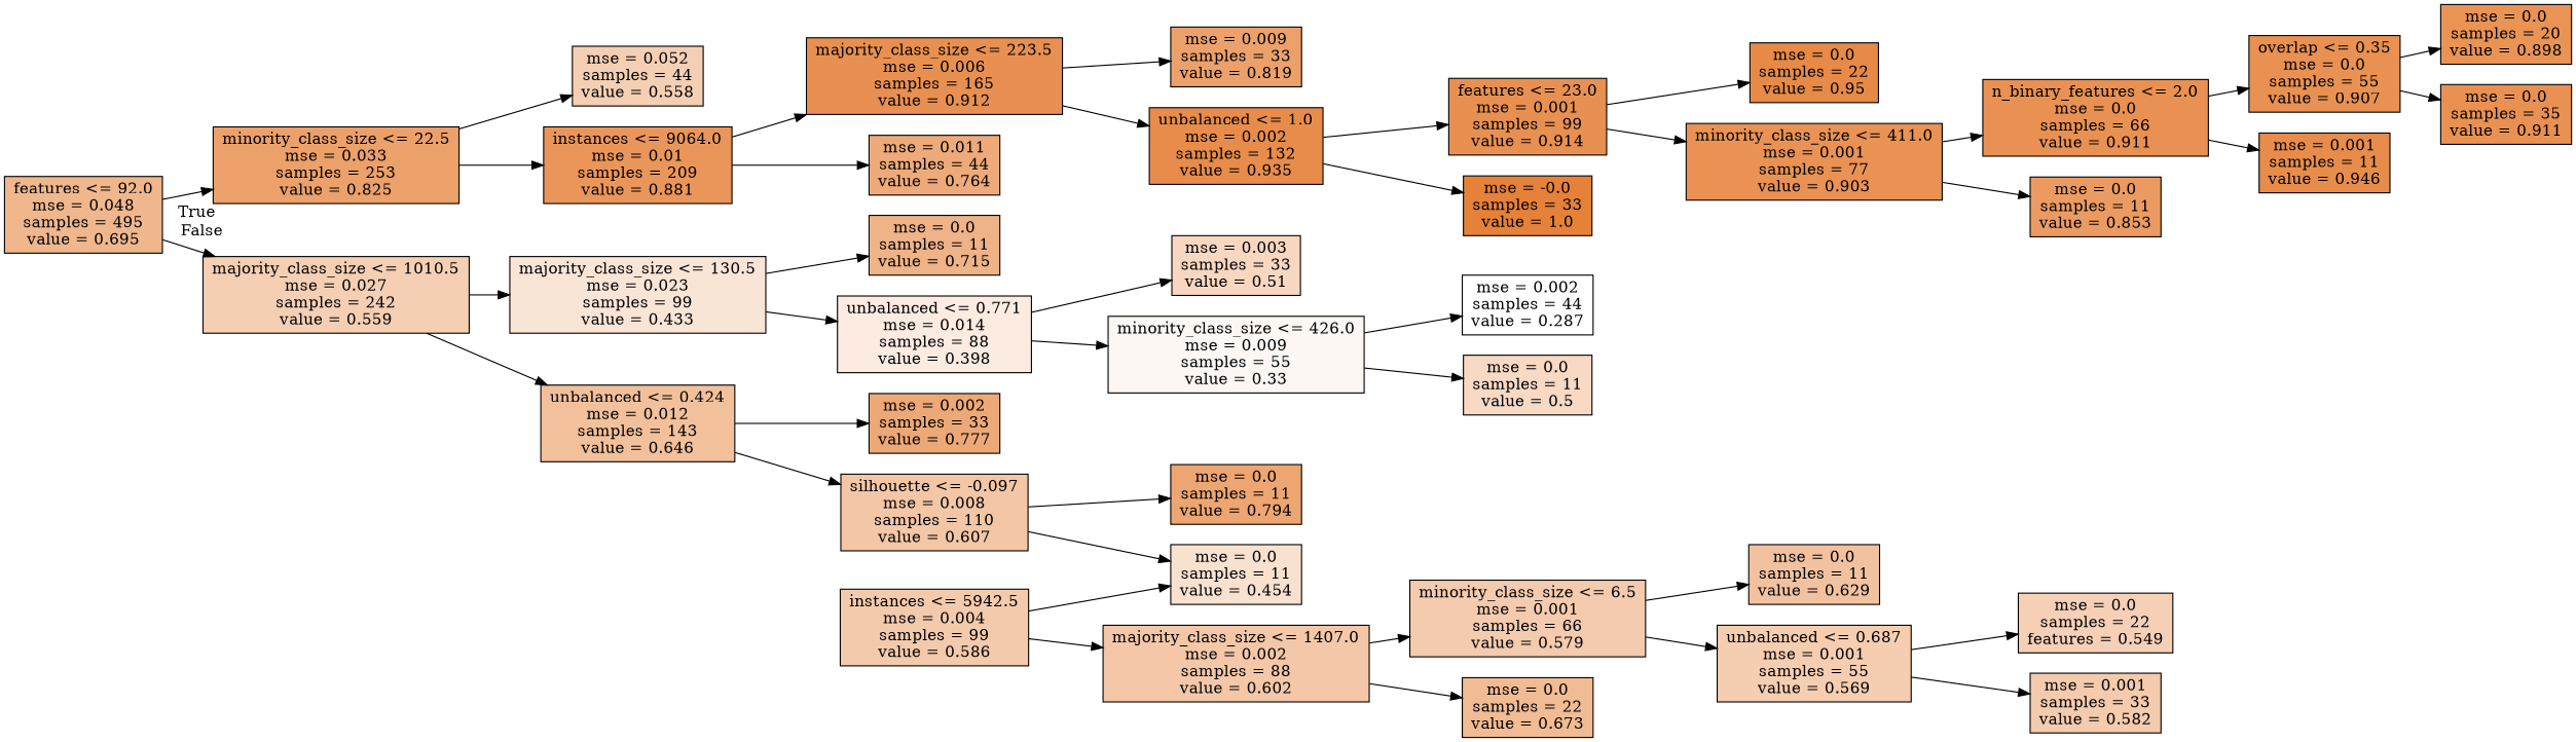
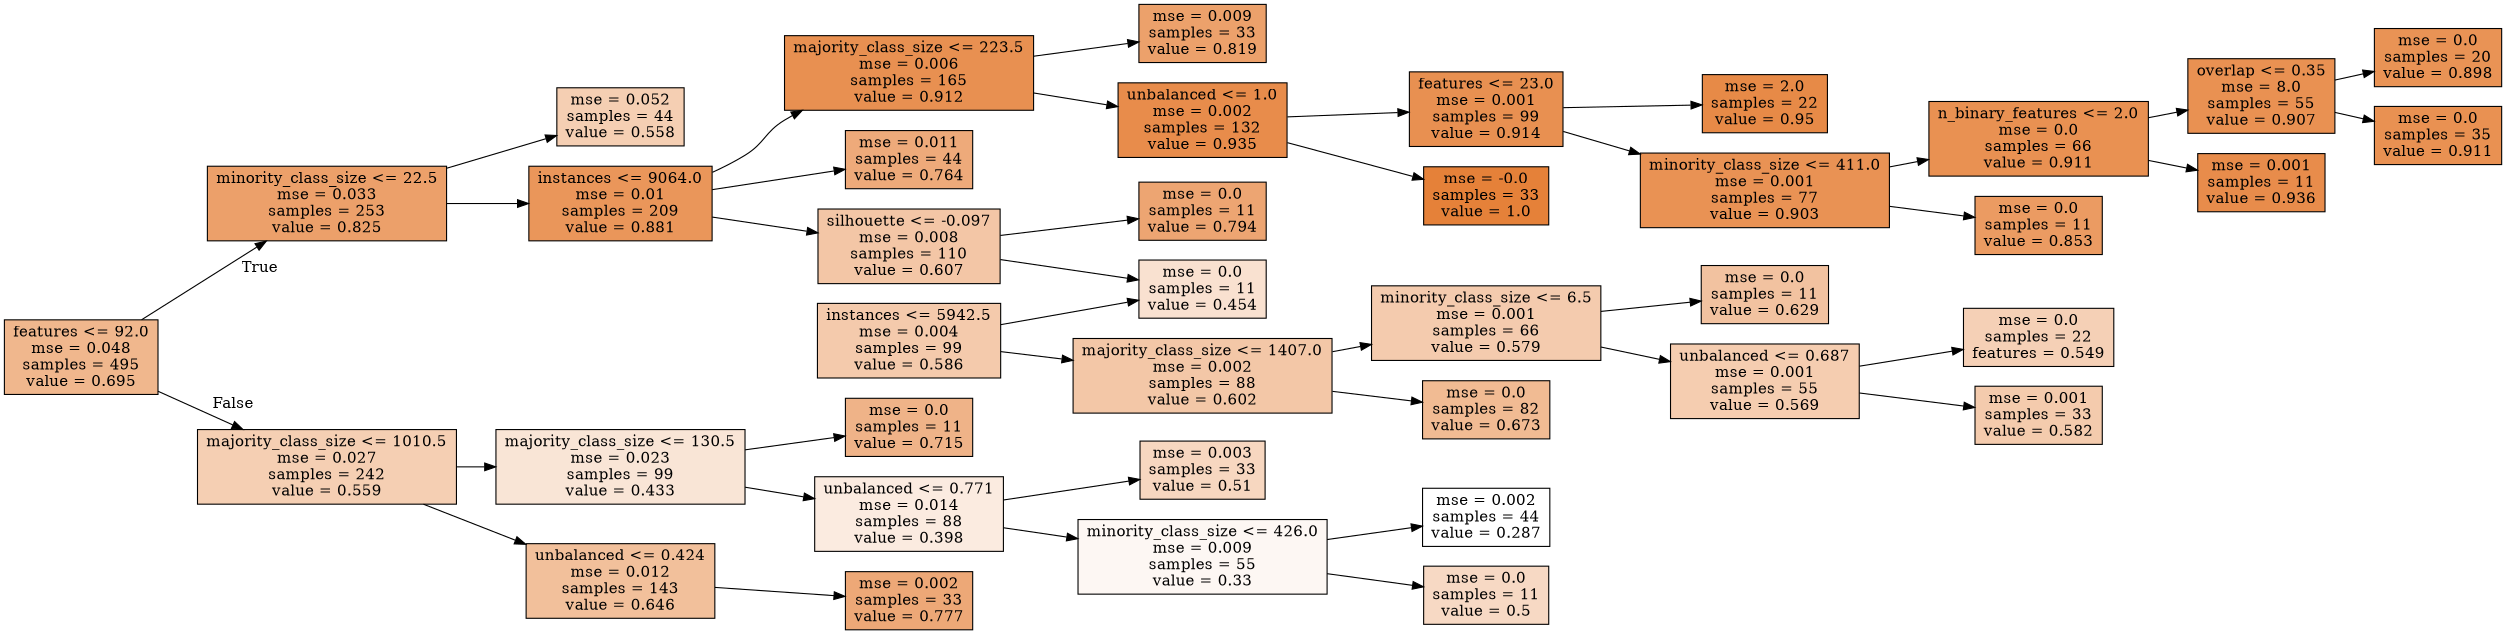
  digraph {
    rankdir=LR
    node [color=black fillcolor="#e5813961" shape=box style=filled]
    n1 [fillcolor="#e5813992" label="features <= 92.0\nmse = 0.048\nsamples = 495\nvalue = 0.695"]
    n2 [fillcolor="#e58139c0" label="minority_class_size <= 22.5\nmse = 0.033\nsamples = 253\nvalue = 0.825"]
    n3 [label="majority_class_size <= 1010.5\nmse = 0.027\nsamples = 242\nvalue = 0.559"]
    n4 [label="mse = 0.052\nsamples = 44\nvalue = 0.558"]
    n5 [fillcolor="#e58139d4" label="instances <= 9064.0\nmse = 0.01\nsamples = 209\nvalue = 0.881"]
    n6 [fillcolor="#e5813934" label="majority_class_size <= 130.5\nmse = 0.023\nsamples = 99\nvalue = 0.433"]
    n7 [fillcolor="#e5813980" label="unbalanced <= 0.424\nmse = 0.012\nsamples = 143\nvalue = 0.646"]
    n8 [fillcolor="#e58139e0" label="majority_class_size <= 223.5\nmse = 0.006\nsamples = 165\nvalue = 0.912"]
    n9 [fillcolor="#e58139ab" label="mse = 0.011\nsamples = 44\nvalue = 0.764"]
    n10 [fillcolor="#e58139be" label="mse = 0.009\nsamples = 33\nvalue = 0.819"]
    n11 [fillcolor="#e58139e8" label="unbalanced <= 1.0\nmse = 0.002\nsamples = 132\nvalue = 0.935"]
    n12 [fillcolor="#e58139e0" label="features <= 23.0\nmse = 0.001\nsamples = 99\nvalue = 0.914"]
    n13 [fillcolor="#e58139ff" label="mse = -0.0\nsamples = 33\nvalue = 1.0"]
-   n14 [fillcolor="#e58139ed" label="mse = 0.0\nsamples = 22\nvalue = 0.95"]
+   n14 [fillcolor="#e58139ed" label="mse = 2.0\nsamples = 22\nvalue = 0.95"]
    n15 [fillcolor="#e58139dc" label="minority_class_size <= 411.0\nmse = 0.001\nsamples = 77\nvalue = 0.903"]
    n16 [fillcolor="#e58139df" label="n_binary_features <= 2.0\nmse = 0.0\nsamples = 66\nvalue = 0.911"]
    n17 [fillcolor="#e58139ca" label="mse = 0.0\nsamples = 11\nvalue = 0.853"]
-   n18 [fillcolor="#e58139de" label="overlap <= 0.35\nmse = 0.0\nsamples = 55\nvalue = 0.907"]
-   n19 [fillcolor="#e58139e8" label="mse = 0.001\nsamples = 11\nvalue = 0.946"]
+   n18 [fillcolor="#e58139de" label="overlap <= 0.35\nmse = 8.0\nsamples = 55\nvalue = 0.907"]
+   n19 [fillcolor="#e58139e8" label="mse = 0.001\nsamples = 11\nvalue = 0.936"]
    n20 [fillcolor="#e58139db" label="mse = 0.0\nsamples = 20\nvalue = 0.898"]
    n21 [fillcolor="#e58139df" label="mse = 0.0\nsamples = 35\nvalue = 0.911"]
    n22 [fillcolor="#e5813999" label="mse = 0.0\nsamples = 11\nvalue = 0.715"]
    n23 [fillcolor="#e5813927" label="unbalanced <= 0.771\nmse = 0.014\nsamples = 88\nvalue = 0.398"]
    n24 [fillcolor="#e58139af" label="mse = 0.002\nsamples = 33\nvalue = 0.777"]
    n25 [fillcolor="#e5813972" label="silhouette <= -0.097\nmse = 0.008\nsamples = 110\nvalue = 0.607"]
    n26 [fillcolor="#e5813950" label="mse = 0.003\nsamples = 33\nvalue = 0.51"]
    n27 [fillcolor="#e581390f" label="minority_class_size <= 426.0\nmse = 0.009\nsamples = 55\nvalue = 0.33"]
    n28 [fillcolor="#e5813900" label="mse = 0.002\nsamples = 44\nvalue = 0.287"]
    n29 [fillcolor="#e581394c" label="mse = 0.0\nsamples = 11\nvalue = 0.5"]
    n30 [fillcolor="#e58139b5" label="mse = 0.0\nsamples = 11\nvalue = 0.794"]
    n31 [fillcolor="#e581393c" label="mse = 0.0\nsamples = 11\nvalue = 0.454"]
    n32 [fillcolor="#e581396b" label="instances <= 5942.5\nmse = 0.004\nsamples = 99\nvalue = 0.586"]
    n33 [fillcolor="#e5813971" label="majority_class_size <= 1407.0\nmse = 0.002\nsamples = 88\nvalue = 0.602"]
    n34 [fillcolor="#e5813968" label="minority_class_size <= 6.5\nmse = 0.001\nsamples = 66\nvalue = 0.579"]
-   n35 [fillcolor="#e581398a" label="mse = 0.0\nsamples = 22\nvalue = 0.673"]
+   n35 [fillcolor="#e581398a" label="mse = 0.0\nsamples = 82\nvalue = 0.673"]
    n36 [fillcolor="#e581397a" label="mse = 0.0\nsamples = 11\nvalue = 0.629"]
    n37 [fillcolor="#e5813965" label="unbalanced <= 0.687\nmse = 0.001\nsamples = 55\nvalue = 0.569"]
    n38 [fillcolor="#e581395e" label="mse = 0.0\nsamples = 22\nfeatures = 0.549"]
    n39 [fillcolor="#e5813969" label="mse = 0.001\nsamples = 33\nvalue = 0.582"]
    n1 -> n2 [headlabel=True labelangle=45 labeldistance=2.5]
    n1 -> n3 [headlabel=False labelangle=-45 labeldistance=2.5]
    n2 -> n4
    n2 -> n5
    n3 -> n6
    n3 -> n7
    n5 -> n8
    n5 -> n9
    n6 -> n22
    n6 -> n23
    n7 -> n24
-   n7 -> n25
+   n5 -> n25
    n8 -> n10
    n8 -> n11
    n11 -> n12
    n11 -> n13
    n12 -> n14
    n12 -> n15
    n15 -> n16
    n15 -> n17
    n16 -> n18
    n16 -> n19
    n18 -> n20
    n18 -> n21
    n23 -> n26
    n23 -> n27
    n25 -> n30
    n25 -> n31
    n27 -> n28
    n27 -> n29
    n32 -> n31
    n32 -> n33
    n33 -> n34
    n33 -> n35
    n34 -> n36
    n34 -> n37
    n37 -> n38
    n37 -> n39
  }
